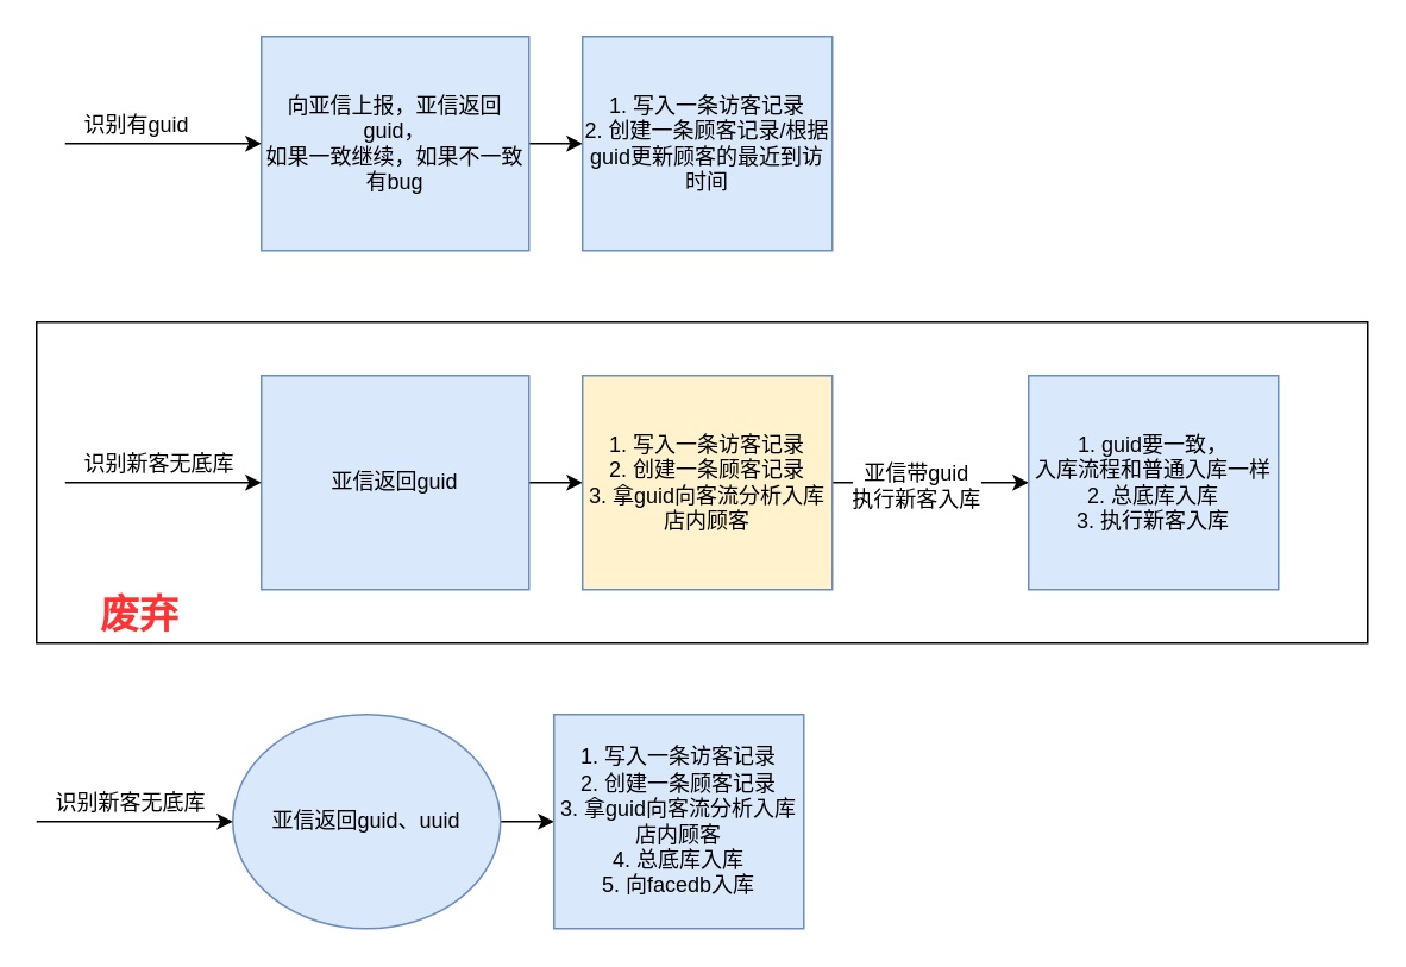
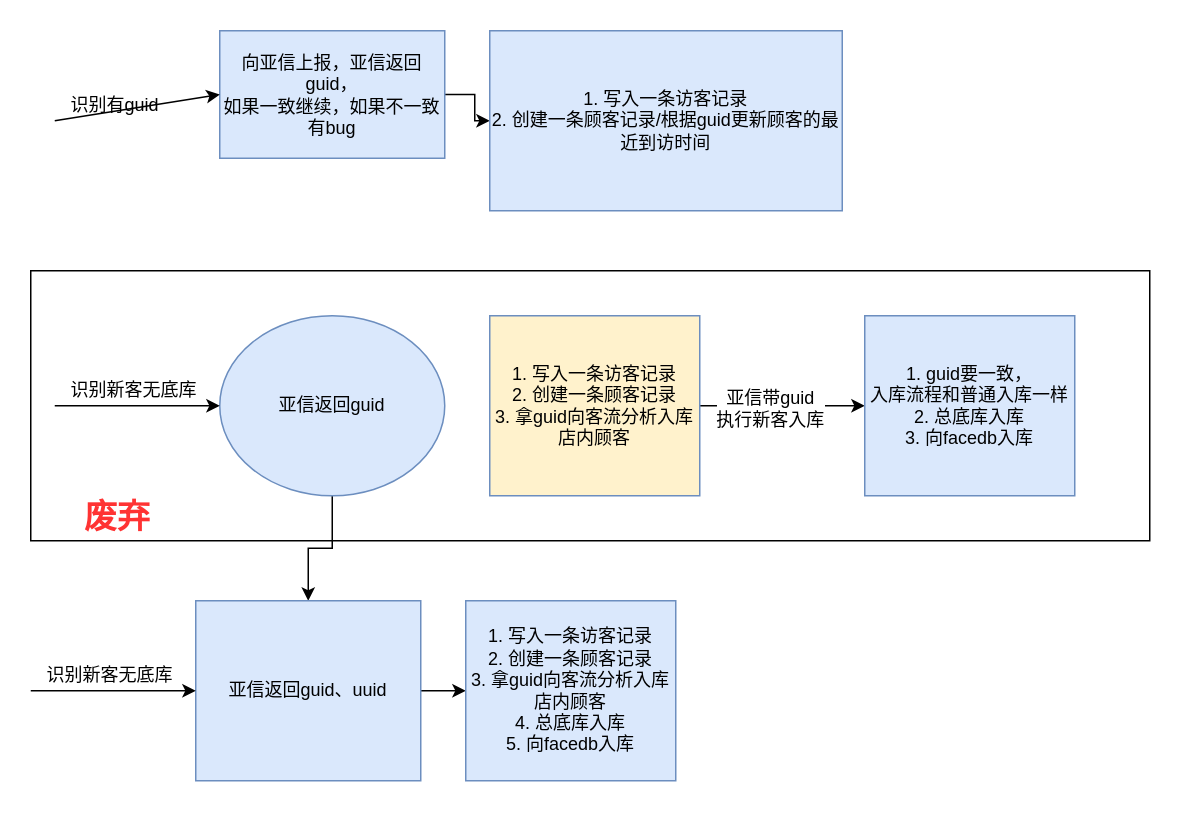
  <mxCell id="0" />
  <mxCell id="1" parent="0" />
  <mxCell id="2" value="" style="rounded=0;whiteSpace=wrap;html=1;align=left;" vertex="1" parent="1"><mxGeometry x="20" y="180" width="746" height="180" as="geometry" /></mxCell>
  <mxCell id="3" style="edgeStyle=orthogonalEdgeStyle;rounded=0;orthogonalLoop=1;jettySize=auto;html=1;entryX=0;entryY=0.5;entryDx=0;entryDy=0;" edge="1" parent="1" source="4" target="7"><mxGeometry relative="1" as="geometry" /></mxCell>
- <mxCell id="4" value="向亚信上报，亚信返回guid，&lt;br&gt;如果一致继续，如果不一致有bug" style="rounded=0;whiteSpace=wrap;html=1;fillColor=#dae8fc;strokeColor=#6c8ebf;" vertex="1" parent="1"><mxGeometry x="146" y="20" width="150" height="120" as="geometry" /></mxCell>
+ <mxCell id="4" value="向亚信上报，亚信返回guid，&lt;br&gt;如果一致继续，如果不一致有bug" style="rounded=0;whiteSpace=wrap;html=1;fillColor=#dae8fc;strokeColor=#6c8ebf;" vertex="1" parent="1"><mxGeometry x="146" y="20" width="150" height="85" as="geometry" /></mxCell>
  <mxCell id="5" value="" style="endArrow=classic;html=1;entryX=0;entryY=0.5;entryDx=0;entryDy=0;" edge="1" parent="1" target="4"><mxGeometry width="50" height="50" relative="1" as="geometry"><mxPoint x="36" y="80" as="sourcePoint" /><mxPoint x="196" y="140" as="targetPoint" /></mxGeometry></mxCell>
  <mxCell id="6" value="识别有guid" style="text;html=1;resizable=0;points=[];autosize=1;align=left;verticalAlign=top;spacingTop=-4;" vertex="1" parent="1"><mxGeometry x="45" y="60" width="70" height="20" as="geometry" /></mxCell>
- <mxCell id="7" value="1. 写入一条访客记录&lt;br&gt;2. 创建一条顾客记录/根据guid更新顾客的最近到访时间" style="rounded=0;whiteSpace=wrap;html=1;fillColor=#dae8fc;strokeColor=#6c8ebf;" vertex="1" parent="1"><mxGeometry x="326" y="20" width="140" height="120" as="geometry" /></mxCell>
- <mxCell id="8" style="edgeStyle=orthogonalEdgeStyle;rounded=0;orthogonalLoop=1;jettySize=auto;html=1;entryX=0;entryY=0.5;entryDx=0;entryDy=0;" edge="1" source="9" target="14" parent="1"><mxGeometry relative="1" as="geometry" /></mxCell>
- <mxCell id="9" value="亚信返回guid" style="rounded=0;whiteSpace=wrap;html=1;fillColor=#dae8fc;strokeColor=#6c8ebf;" vertex="1" parent="1"><mxGeometry x="146" y="210" width="150" height="120" as="geometry" /></mxCell>
+ <mxCell id="7" value="1. 写入一条访客记录&lt;br&gt;2. 创建一条顾客记录/根据guid更新顾客的最近到访时间" style="rounded=0;whiteSpace=wrap;html=1;fillColor=#dae8fc;strokeColor=#6c8ebf;" vertex="1" parent="1"><mxGeometry x="326" y="20" width="235" height="120" as="geometry" /></mxCell>
+ <mxCell id="8" style="edgeStyle=orthogonalEdgeStyle;rounded=0;orthogonalLoop=1;jettySize=auto;html=1;" edge="1" source="9" target="17" parent="1"><mxGeometry relative="1" as="geometry" /></mxCell>
+ <mxCell id="9" value="亚信返回guid" style="ellipse;whiteSpace=wrap;html=1;fillColor=#dae8fc;strokeColor=#6c8ebf;" vertex="1" parent="1"><mxGeometry x="146" y="210" width="150" height="120" as="geometry" /></mxCell>
  <mxCell id="10" value="" style="endArrow=classic;html=1;entryX=0;entryY=0.5;entryDx=0;entryDy=0;" edge="1" target="9" parent="1"><mxGeometry width="50" height="50" relative="1" as="geometry"><mxPoint x="36" y="270" as="sourcePoint" /><mxPoint x="196" y="330" as="targetPoint" /></mxGeometry></mxCell>
  <mxCell id="11" value="识别新客无底库" style="text;html=1;resizable=0;points=[];autosize=1;align=left;verticalAlign=top;spacingTop=-4;" vertex="1" parent="1"><mxGeometry x="45" y="250" width="100" height="20" as="geometry" /></mxCell>
  <mxCell id="12" style="edgeStyle=orthogonalEdgeStyle;rounded=0;orthogonalLoop=1;jettySize=auto;html=1;entryX=0;entryY=0.5;entryDx=0;entryDy=0;" edge="1" parent="1" source="14" target="15"><mxGeometry relative="1" as="geometry" /></mxCell>
  <mxCell id="13" value="亚信带guid&lt;br&gt;执行新客入库" style="text;html=1;resizable=0;points=[];align=center;verticalAlign=middle;labelBackgroundColor=#ffffff;" vertex="1" connectable="0" parent="12"><mxGeometry x="-0.16" y="-1" relative="1" as="geometry"><mxPoint as="offset" /></mxGeometry></mxCell>
  <mxCell id="14" value="1. 写入一条访客记录&lt;br&gt;2. 创建一条顾客记录&lt;br&gt;3. 拿guid向客流分析入库店内顾客" style="rounded=0;whiteSpace=wrap;html=1;fillColor=#fff2cc;strokeColor=#6c8ebf;" vertex="1" parent="1"><mxGeometry x="326" y="210" width="140" height="120" as="geometry" /></mxCell>
- <mxCell id="15" value="1. guid要一致，&lt;br&gt;入库流程和普通入库一样&lt;br&gt;2. 总底库入库&lt;br&gt;3. 执行新客入库" style="rounded=0;whiteSpace=wrap;html=1;fillColor=#dae8fc;strokeColor=#6c8ebf;" vertex="1" parent="1"><mxGeometry x="576" y="210" width="140" height="120" as="geometry" /></mxCell>
+ <mxCell id="15" value="1. guid要一致，&lt;br&gt;入库流程和普通入库一样&lt;br&gt;2. 总底库入库&lt;br&gt;3. 向facedb入库" style="rounded=0;whiteSpace=wrap;html=1;fillColor=#dae8fc;strokeColor=#6c8ebf;" vertex="1" parent="1"><mxGeometry x="576" y="210" width="140" height="120" as="geometry" /></mxCell>
  <mxCell id="16" style="edgeStyle=orthogonalEdgeStyle;rounded=0;orthogonalLoop=1;jettySize=auto;html=1;entryX=0;entryY=0.5;entryDx=0;entryDy=0;" edge="1" source="17" target="20" parent="1"><mxGeometry relative="1" as="geometry" /></mxCell>
- <mxCell id="17" value="亚信返回guid、uuid" style="ellipse;whiteSpace=wrap;html=1;fillColor=#dae8fc;strokeColor=#6c8ebf;" vertex="1" parent="1"><mxGeometry x="130" y="400" width="150" height="120" as="geometry" /></mxCell>
+ <mxCell id="17" value="亚信返回guid、uuid" style="rounded=0;whiteSpace=wrap;html=1;fillColor=#dae8fc;strokeColor=#6c8ebf;" vertex="1" parent="1"><mxGeometry x="130" y="400" width="150" height="120" as="geometry" /></mxCell>
  <mxCell id="18" value="" style="endArrow=classic;html=1;entryX=0;entryY=0.5;entryDx=0;entryDy=0;" edge="1" target="17" parent="1"><mxGeometry width="50" height="50" relative="1" as="geometry"><mxPoint x="20" y="460" as="sourcePoint" /><mxPoint x="180" y="520" as="targetPoint" /></mxGeometry></mxCell>
  <mxCell id="19" value="识别新客无底库" style="text;html=1;resizable=0;points=[];autosize=1;align=left;verticalAlign=top;spacingTop=-4;" vertex="1" parent="1"><mxGeometry x="29" y="440" width="100" height="20" as="geometry" /></mxCell>
  <mxCell id="20" value="1. 写入一条访客记录&lt;br&gt;2. 创建一条顾客记录&lt;br&gt;3. 拿guid向客流分析入库店内顾客&lt;br&gt;4. 总底库入库&lt;br&gt;5. 向facedb入库" style="rounded=0;whiteSpace=wrap;html=1;fillColor=#dae8fc;strokeColor=#6c8ebf;" vertex="1" parent="1"><mxGeometry x="310" y="400" width="140" height="120" as="geometry" /></mxCell>
  <mxCell id="21" value="&lt;font color=&quot;#ff3333&quot; size=&quot;1&quot;&gt;&lt;b style=&quot;font-size: 22px&quot;&gt;废弃&lt;/b&gt;&lt;/font&gt;" style="text;html=1;strokeColor=none;fillColor=none;align=center;verticalAlign=middle;whiteSpace=wrap;rounded=0;" vertex="1" parent="1"><mxGeometry x="40" y="335" width="76" height="20" as="geometry" /></mxCell>
